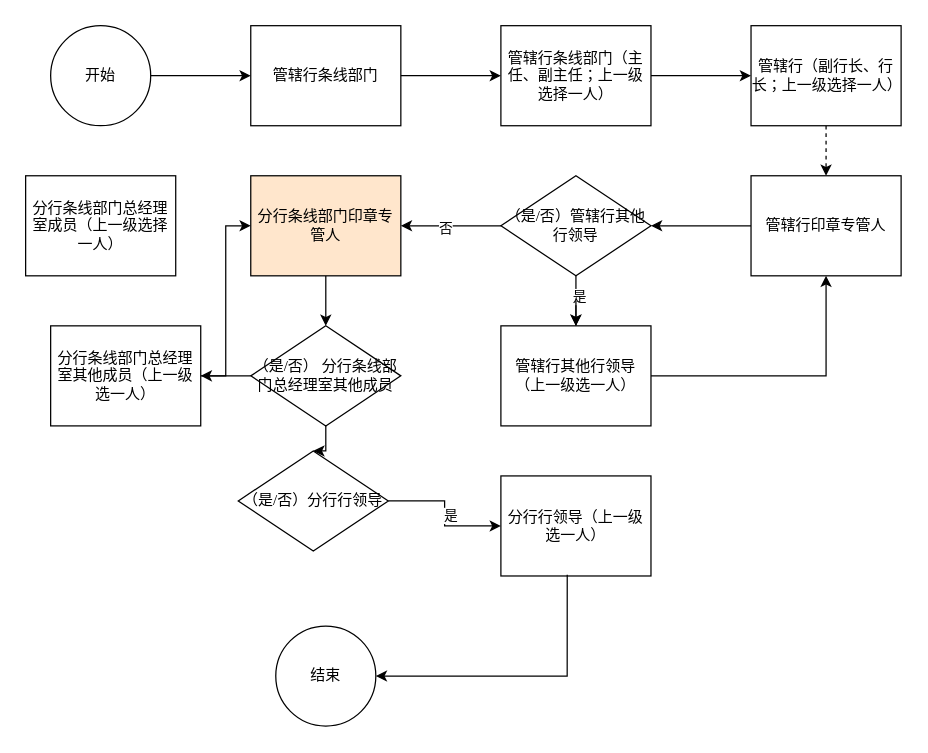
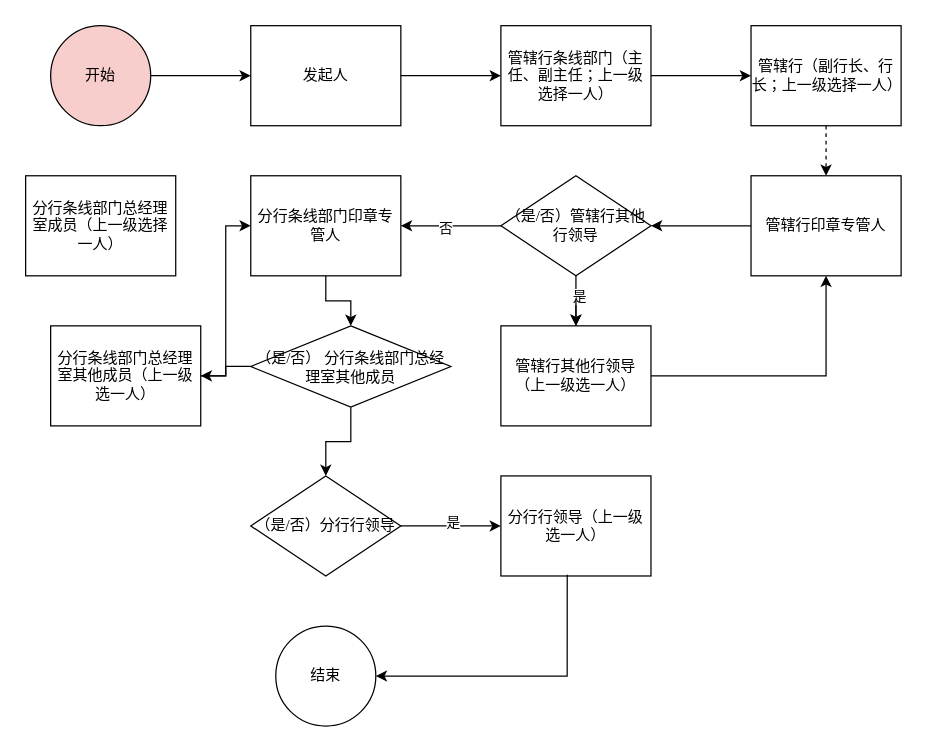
  <mxCell id="0" />
  <mxCell id="1" parent="0" />
- <mxCell id="2" value="开始" style="ellipse;whiteSpace=wrap;html=1;aspect=fixed;" parent="1" vertex="1"><mxGeometry x="40" y="20" width="80" height="80" as="geometry" /></mxCell>
- <mxCell id="3" value="管辖行条线部门" style="rounded=0;whiteSpace=wrap;html=1;" parent="1" vertex="1"><mxGeometry x="200" y="20" width="120" height="80" as="geometry" /></mxCell>
+ <mxCell id="2" value="开始" style="ellipse;whiteSpace=wrap;html=1;aspect=fixed;fillColor=#f8cecc;" parent="1" vertex="1"><mxGeometry x="40" y="20" width="80" height="80" as="geometry" /></mxCell>
+ <mxCell id="3" value="发起人" style="rounded=0;whiteSpace=wrap;html=1;" parent="1" vertex="1"><mxGeometry x="200" y="20" width="120" height="80" as="geometry" /></mxCell>
  <mxCell id="4" value="" style="endArrow=classic;html=1;rounded=0;exitX=1;exitY=0.5;exitDx=0;exitDy=0;" parent="1" source="2" target="3" edge="1"><mxGeometry width="50" height="50" relative="1" as="geometry"><mxPoint x="390" y="240" as="sourcePoint" /><mxPoint x="440" y="190" as="targetPoint" /></mxGeometry></mxCell>
  <mxCell id="5" style="edgeStyle=orthogonalEdgeStyle;rounded=0;orthogonalLoop=1;jettySize=auto;html=1;entryX=0;entryY=0.5;entryDx=0;entryDy=0;" parent="1" source="6" target="9" edge="1"><mxGeometry relative="1" as="geometry" /></mxCell>
  <mxCell id="6" value="&lt;p class=&quot;MsoNormal&quot;&gt;管辖行条线部门（主任、副主任；上一级选择一人）&lt;/p&gt;" style="rounded=0;whiteSpace=wrap;html=1;" parent="1" vertex="1"><mxGeometry x="400" y="20" width="120" height="80" as="geometry" /></mxCell>
  <mxCell id="7" value="" style="endArrow=classic;html=1;rounded=0;" parent="1" source="3" target="6" edge="1"><mxGeometry width="50" height="50" relative="1" as="geometry"><mxPoint x="390" y="240" as="sourcePoint" /><mxPoint x="440" y="190" as="targetPoint" /></mxGeometry></mxCell>
  <mxCell id="8" style="edgeStyle=orthogonalEdgeStyle;rounded=0;orthogonalLoop=1;jettySize=auto;html=1;entryX=0.5;entryY=0;entryDx=0;entryDy=0;dashed=1;" parent="1" source="9" target="11" edge="1"><mxGeometry relative="1" as="geometry" /></mxCell>
  <mxCell id="9" value="&lt;p class=&quot;MsoNormal&quot;&gt;管辖行（副行长、行长；上一级选择一人）&lt;/p&gt;" style="rounded=0;whiteSpace=wrap;html=1;" parent="1" vertex="1"><mxGeometry x="600" y="20" width="120" height="80" as="geometry" /></mxCell>
  <mxCell id="10" style="edgeStyle=orthogonalEdgeStyle;rounded=0;orthogonalLoop=1;jettySize=auto;html=1;" parent="1" source="11" target="16" edge="1"><mxGeometry relative="1" as="geometry" /></mxCell>
  <mxCell id="11" value="&lt;p class=&quot;MsoNormal&quot;&gt;&lt;font face=&quot;宋体&quot;&gt;管辖行印章专管人&lt;/font&gt;&lt;/p&gt;" style="rounded=0;whiteSpace=wrap;html=1;" parent="1" vertex="1"><mxGeometry x="600" y="140" width="120" height="80" as="geometry" /></mxCell>
  <mxCell id="12" style="edgeStyle=orthogonalEdgeStyle;rounded=0;orthogonalLoop=1;jettySize=auto;html=1;entryX=0.5;entryY=0;entryDx=0;entryDy=0;" parent="1" source="16" target="19" edge="1"><mxGeometry relative="1" as="geometry" /></mxCell>
  <mxCell id="13" value="是" style="edgeLabel;html=1;align=center;verticalAlign=middle;resizable=0;points=[];" parent="12" vertex="1" connectable="0"><mxGeometry x="-0.225" y="2" relative="1" as="geometry"><mxPoint as="offset" /></mxGeometry></mxCell>
  <mxCell id="14" style="edgeStyle=orthogonalEdgeStyle;rounded=0;orthogonalLoop=1;jettySize=auto;html=1;entryX=1;entryY=0.5;entryDx=0;entryDy=0;" parent="1" source="16" target="21" edge="1"><mxGeometry relative="1" as="geometry" /></mxCell>
  <mxCell id="15" value="否" style="edgeLabel;html=1;align=center;verticalAlign=middle;resizable=0;points=[];" parent="14" vertex="1" connectable="0"><mxGeometry x="0.125" y="1" relative="1" as="geometry"><mxPoint as="offset" /></mxGeometry></mxCell>
  <mxCell id="16" value="&lt;p class=&quot;MsoNormal&quot;&gt;&lt;font face=&quot;宋体&quot;&gt;（是&lt;/font&gt;&lt;font face=&quot;宋体&quot;&gt;/否）管辖行其他行领导&lt;/font&gt;&lt;/p&gt;" style="rhombus;whiteSpace=wrap;html=1;" parent="1" vertex="1"><mxGeometry x="400" y="140" width="120" height="80" as="geometry" /></mxCell>
  <mxCell id="17" style="edgeStyle=orthogonalEdgeStyle;rounded=0;orthogonalLoop=1;jettySize=auto;html=1;" parent="1" source="19" edge="1"><mxGeometry relative="1" as="geometry"><mxPoint x="460" y="260" as="targetPoint" /></mxGeometry></mxCell>
  <mxCell id="18" style="edgeStyle=orthogonalEdgeStyle;rounded=0;orthogonalLoop=1;jettySize=auto;html=1;" parent="1" source="19" target="11" edge="1"><mxGeometry relative="1" as="geometry" /></mxCell>
  <mxCell id="19" value="&lt;p class=&quot;MsoNormal&quot;&gt;管辖行其他行领导（上一级选一人）&lt;br&gt;&lt;/p&gt;" style="rounded=0;whiteSpace=wrap;html=1;" parent="1" vertex="1"><mxGeometry x="400" y="260" width="120" height="80" as="geometry" /></mxCell>
  <mxCell id="20" style="edgeStyle=orthogonalEdgeStyle;rounded=0;orthogonalLoop=1;jettySize=auto;html=1;entryX=0.5;entryY=0;entryDx=0;entryDy=0;" parent="1" source="21" target="24" edge="1"><mxGeometry relative="1" as="geometry" /></mxCell>
- <mxCell id="21" value="&lt;p class=&quot;MsoNormal&quot;&gt;&lt;font face=&quot;宋体&quot;&gt;分行条线部门印章专管人&lt;/font&gt;&lt;/p&gt;" style="rounded=0;whiteSpace=wrap;html=1;fillColor=#ffe6cc;" parent="1" vertex="1"><mxGeometry x="200" y="140" width="120" height="80" as="geometry" /></mxCell>
+ <mxCell id="21" value="&lt;p class=&quot;MsoNormal&quot;&gt;&lt;font face=&quot;宋体&quot;&gt;分行条线部门印章专管人&lt;/font&gt;&lt;/p&gt;" style="rounded=0;whiteSpace=wrap;html=1;" parent="1" vertex="1"><mxGeometry x="200" y="140" width="120" height="80" as="geometry" /></mxCell>
  <mxCell id="22" style="edgeStyle=orthogonalEdgeStyle;rounded=0;orthogonalLoop=1;jettySize=auto;html=1;" parent="1" source="24" target="26" edge="1"><mxGeometry relative="1" as="geometry" /></mxCell>
  <mxCell id="23" style="edgeStyle=orthogonalEdgeStyle;rounded=0;orthogonalLoop=1;jettySize=auto;html=1;entryX=0.5;entryY=0;entryDx=0;entryDy=0;" parent="1" source="24" target="32" edge="1"><mxGeometry relative="1" as="geometry" /></mxCell>
- <mxCell id="24" value="&lt;p class=&quot;MsoNormal&quot;&gt;&lt;font face=&quot;宋体&quot;&gt;（是&lt;/font&gt;&lt;font face=&quot;宋体&quot;&gt;/否） 分行条线部门总经理室其他成员&lt;/font&gt;&lt;/p&gt;" style="rhombus;whiteSpace=wrap;html=1;" parent="1" vertex="1"><mxGeometry x="200" y="260" width="120" height="80" as="geometry" /></mxCell>
+ <mxCell id="24" value="&lt;p class=&quot;MsoNormal&quot;&gt;&lt;font face=&quot;宋体&quot;&gt;（是&lt;/font&gt;&lt;font face=&quot;宋体&quot;&gt;/否） 分行条线部门总经理室其他成员&lt;/font&gt;&lt;/p&gt;" style="rhombus;whiteSpace=wrap;html=1;" parent="1" vertex="1"><mxGeometry x="200" y="260" width="160" height="65" as="geometry" /></mxCell>
  <mxCell id="25" style="edgeStyle=orthogonalEdgeStyle;rounded=0;orthogonalLoop=1;jettySize=auto;html=1;entryX=0;entryY=0.5;entryDx=0;entryDy=0;" parent="1" source="26" target="21" edge="1"><mxGeometry relative="1" as="geometry"><mxPoint x="100" y="180" as="targetPoint" /></mxGeometry></mxCell>
  <mxCell id="26" value="&lt;p class=&quot;MsoNormal&quot;&gt;分行条线部门总经理室其他成员（上一级选一人）&lt;/p&gt;" style="rounded=0;whiteSpace=wrap;html=1;" parent="1" vertex="1"><mxGeometry x="40" y="260" width="120" height="80" as="geometry" /></mxCell>
  <mxCell id="27" value="分行行领导（上一级选一人）" style="rounded=0;whiteSpace=wrap;html=1;" parent="1" vertex="1"><mxGeometry x="400" y="380" width="120" height="80" as="geometry" /></mxCell>
  <mxCell id="28" value="结束" style="ellipse;whiteSpace=wrap;html=1;aspect=fixed;" parent="1" vertex="1"><mxGeometry x="220" y="500" width="80" height="80" as="geometry" /></mxCell>
  <mxCell id="29" value="&lt;p class=&quot;MsoNormal&quot;&gt;分行条线部门总经理室成员（上一级选择一人）&lt;br&gt;&lt;/p&gt;" style="rounded=0;whiteSpace=wrap;html=1;" parent="1" vertex="1"><mxGeometry x="20" y="140" width="120" height="80" as="geometry" /></mxCell>
  <mxCell id="30" style="edgeStyle=orthogonalEdgeStyle;rounded=0;orthogonalLoop=1;jettySize=auto;html=1;entryX=0;entryY=0.5;entryDx=0;entryDy=0;" parent="1" source="32" target="27" edge="1"><mxGeometry relative="1" as="geometry" /></mxCell>
  <mxCell id="31" value="是" style="edgeLabel;html=1;align=center;verticalAlign=middle;resizable=0;points=[];" parent="30" vertex="1" connectable="0"><mxGeometry x="0.025" y="4" relative="1" as="geometry"><mxPoint as="offset" /></mxGeometry></mxCell>
- <mxCell id="32" value="&lt;p class=&quot;MsoNormal&quot;&gt;&lt;font face=&quot;宋体&quot;&gt;（是&lt;/font&gt;&lt;font face=&quot;宋体&quot;&gt;/否）分行行领导&lt;/font&gt;&lt;/p&gt;" style="rhombus;whiteSpace=wrap;html=1;" parent="1" vertex="1"><mxGeometry x="190" y="360" width="120" height="80" as="geometry" /></mxCell>
+ <mxCell id="32" value="&lt;p class=&quot;MsoNormal&quot;&gt;&lt;font face=&quot;宋体&quot;&gt;（是&lt;/font&gt;&lt;font face=&quot;宋体&quot;&gt;/否）分行行领导&lt;/font&gt;&lt;/p&gt;" style="rhombus;whiteSpace=wrap;html=1;" parent="1" vertex="1"><mxGeometry x="200" y="380" width="120" height="80" as="geometry" /></mxCell>
  <mxCell id="33" value="" style="endArrow=classic;html=1;rounded=0;entryX=1;entryY=0.5;entryDx=0;entryDy=0;exitX=0.442;exitY=0.988;exitDx=0;exitDy=0;exitPerimeter=0;" parent="1" source="27" target="28" edge="1"><mxGeometry width="50" height="50" relative="1" as="geometry"><mxPoint x="330" y="470" as="sourcePoint" /><mxPoint x="380" y="420" as="targetPoint" /><Array as="points"><mxPoint x="453" y="540" /></Array></mxGeometry></mxCell>
